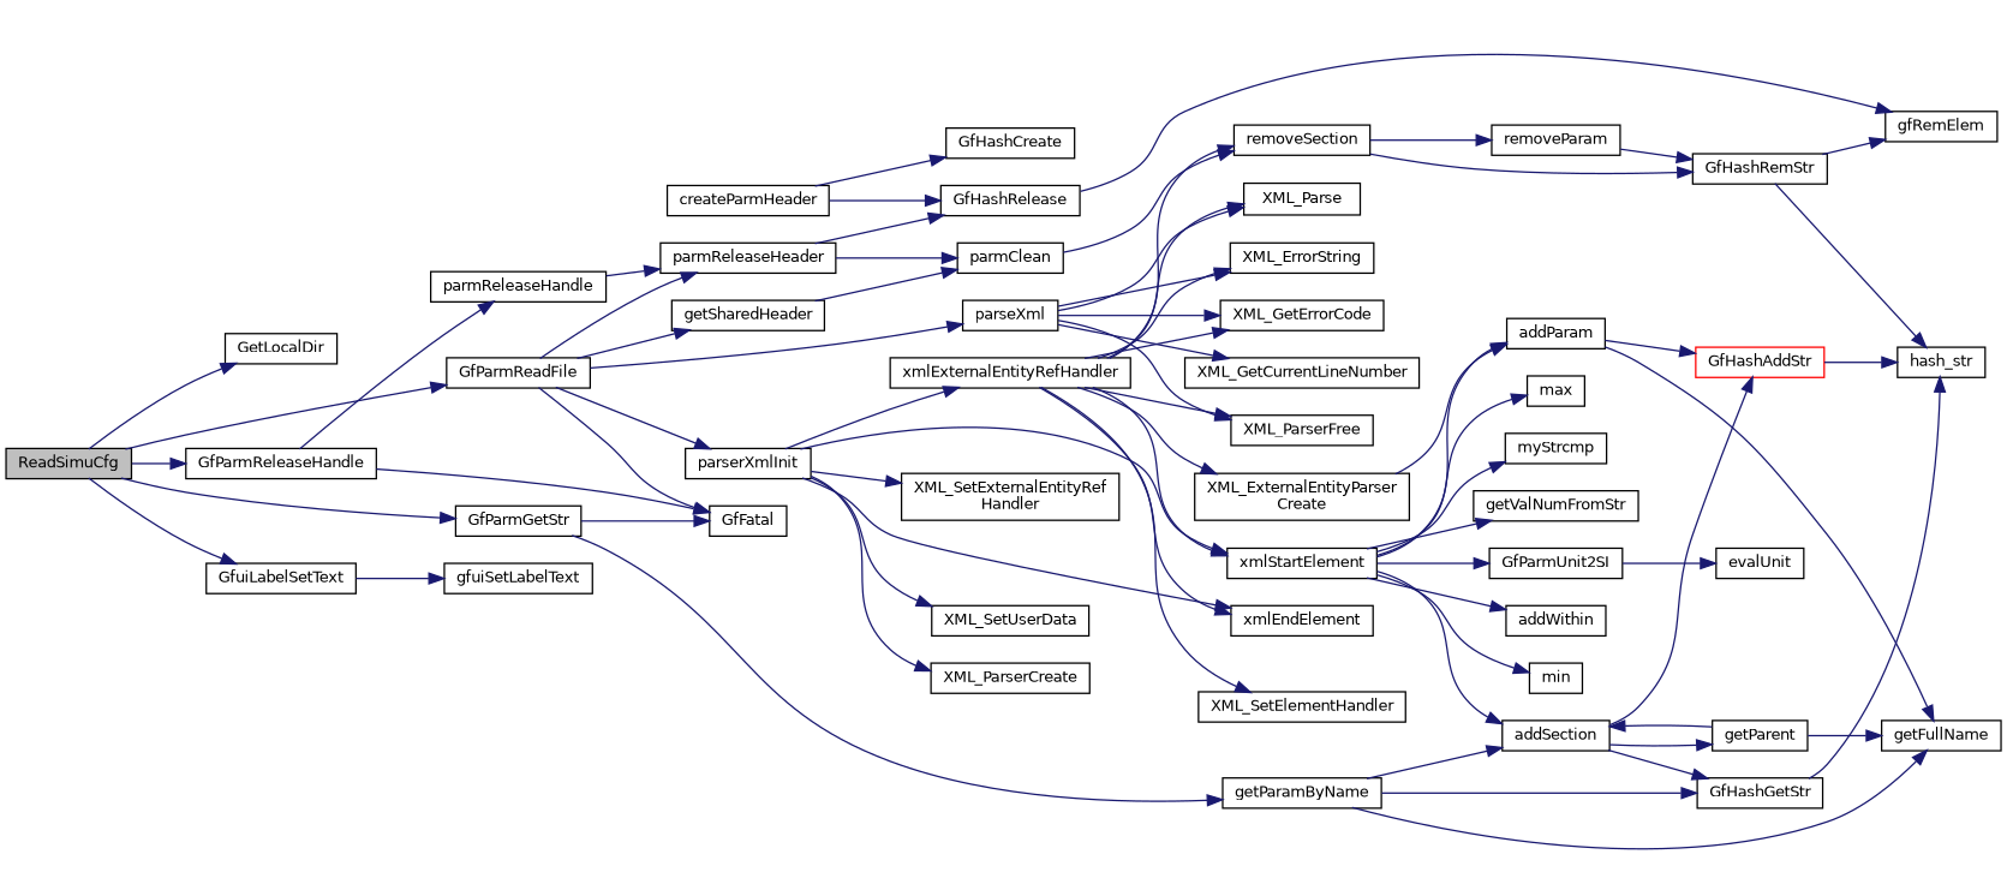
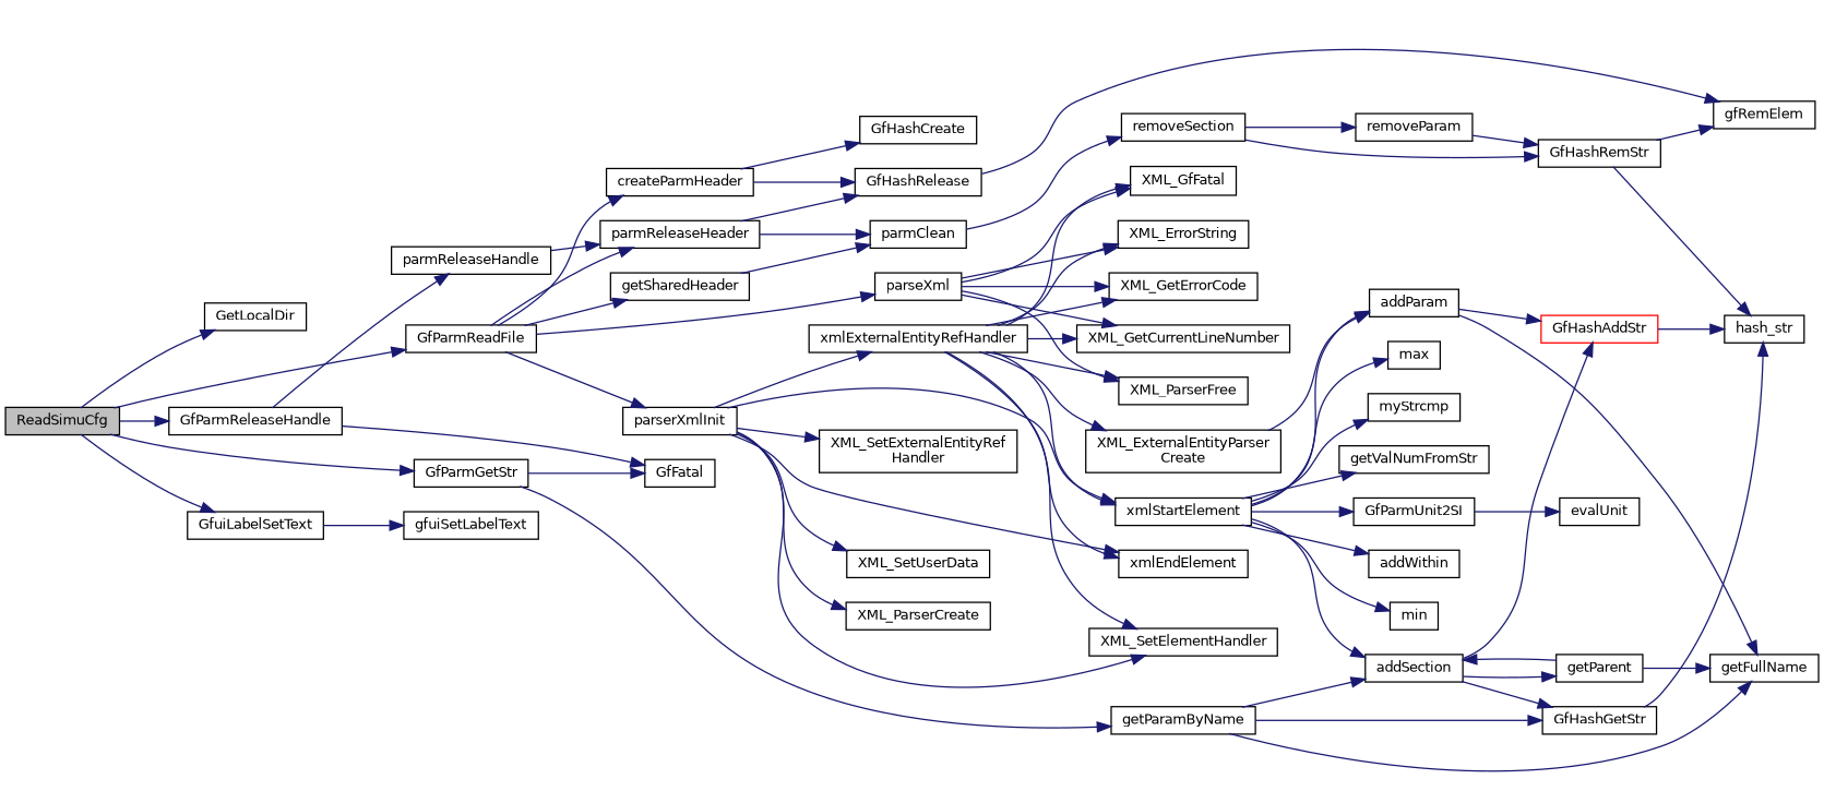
  digraph {
    rankdir=LR
    node [color=black fillcolor=white fontname=Helvetica fontsize=10 shape=record style=filled]
    edge [color=midnightblue fontname=Helvetica fontsize=10 labelfontname=Helvetica labelfontsize=10 style=solid]
    n1 [fillcolor=grey75 fontcolor=black height=0.2 label=ReadSimuCfg width=0.4]
    n2 [height=0.2 label=GetLocalDir width=0.4]
    n3 [height=0.2 label=GfParmReadFile width=0.4]
    n4 [height=0.2 label=GfParmGetStr width=0.4]
    n5 [height=0.2 label=GfParmReleaseHandle width=0.4]
    n6 [height=0.2 label=GfuiLabelSetText width=0.4]
    n7 [height=0.2 label=getSharedHeader width=0.4]
    n8 [height=0.2 label=createParmHeader width=0.4]
    n9 [height=0.2 label=parserXmlInit width=0.4]
    n10 [height=0.2 label=parseXml width=0.4]
    n11 [height=0.2 label=parmReleaseHeader width=0.4]
    n12 [height=0.2 label=GfFatal width=0.4]
    n13 [height=0.2 label=getParamByName width=0.4]
    n14 [height=0.2 label=parmReleaseHandle width=0.4]
    n15 [height=0.2 label=gfuiSetLabelText width=0.4]
    n16 [height=0.2 label=parmClean width=0.4]
    n17 [height=0.2 label=GfHashCreate width=0.4]
    n18 [height=0.2 label=GfHashRelease width=0.4]
    n19 [height=0.2 label=XML_ParserCreate width=0.4]
    n20 [height=0.2 label=XML_SetElementHandler width=0.4]
    n21 [height=0.2 label=xmlStartElement width=0.4]
    n22 [height=0.2 label=xmlEndElement width=0.4]
    n23 [height=0.2 label="XML_SetExternalEntityRef\lHandler" width=0.4]
    n24 [height=0.2 label=xmlExternalEntityRefHandler width=0.4]
    n25 [height=0.2 label=XML_SetUserData width=0.4]
-   n26 [height=0.2 label=XML_Parse width=0.4]
+   n26 [height=0.2 label=XML_GfFatal width=0.4]
    n27 [height=0.2 label=XML_ErrorString width=0.4]
    n28 [height=0.2 label=XML_GetErrorCode width=0.4]
    n29 [height=0.2 label=XML_GetCurrentLineNumber width=0.4]
    n30 [height=0.2 label=XML_ParserFree width=0.4]
    n31 [height=0.2 label=removeSection width=0.4]
    n32 [height=0.2 label=GfHashRemStr width=0.4]
    n33 [height=0.2 label=removeParam width=0.4]
    n34 [height=0.2 label=hash_str width=0.4]
    n35 [height=0.2 label=gfRemElem width=0.4]
    n36 [height=0.2 label=min width=0.4]
    n37 [height=0.2 label=max width=0.4]
    n38 [height=0.2 label=myStrcmp width=0.4]
    n39 [height=0.2 label=addSection width=0.4]
    n40 [height=0.2 label=addParam width=0.4]
    n41 [height=0.2 label=getValNumFromStr width=0.4]
    n42 [height=0.2 label=GfParmUnit2SI width=0.4]
    n43 [height=0.2 label=addWithin width=0.4]
    n44 [height=0.2 label="XML_ExternalEntityParser\lCreate" width=0.4]
    n45 [height=0.2 label=GfHashGetStr width=0.4]
    n46 [height=0.2 label=getParent width=0.4]
    n47 [color=red height=0.2 label=GfHashAddStr width=0.4]
    n48 [height=0.2 label=getFullName width=0.4]
    n49 [height=0.2 label=evalUnit width=0.4]
    n1 -> n2
    n1 -> n3
    n1 -> n4
    n1 -> n5
    n1 -> n6
    n3 -> n7
-   n3 -> n12
+   n3 -> n8
    n3 -> n9
    n3 -> n10
    n3 -> n11
    n4 -> n12
    n4 -> n13
    n5 -> n12
    n5 -> n14
    n6 -> n15
    n7 -> n16
    n8 -> n17
    n8 -> n18
    n9 -> n19
+   n9 -> n20
    n9 -> n21
    n9 -> n22
    n9 -> n23
    n9 -> n24
    n9 -> n25
    n10 -> n26
    n10 -> n27
    n10 -> n28
    n10 -> n29
    n10 -> n30
    n11 -> n16
    n11 -> n18
    n13 -> n39
    n13 -> n45
    n13 -> n48
    n14 -> n11
    n16 -> n31
    n18 -> n35
    n21 -> n36
    n21 -> n37
    n21 -> n38
    n21 -> n39
    n21 -> n40
    n21 -> n41
    n21 -> n42
    n21 -> n43
    n24 -> n20
    n24 -> n21
    n24 -> n22
    n24 -> n26
    n24 -> n27
    n24 -> n28
-   n24 -> n31
+   n24 -> n29
    n24 -> n30
    n24 -> n44
    n31 -> n32
    n31 -> n33
    n32 -> n34
    n32 -> n35
    n33 -> n32
    n39 -> n45
    n39 -> n46
    n39 -> n47
    n40 -> n47
    n40 -> n48
    n42 -> n49
    n44 -> n40
    n45 -> n34
    n46 -> n39
    n46 -> n48
    n47 -> n34
  }
